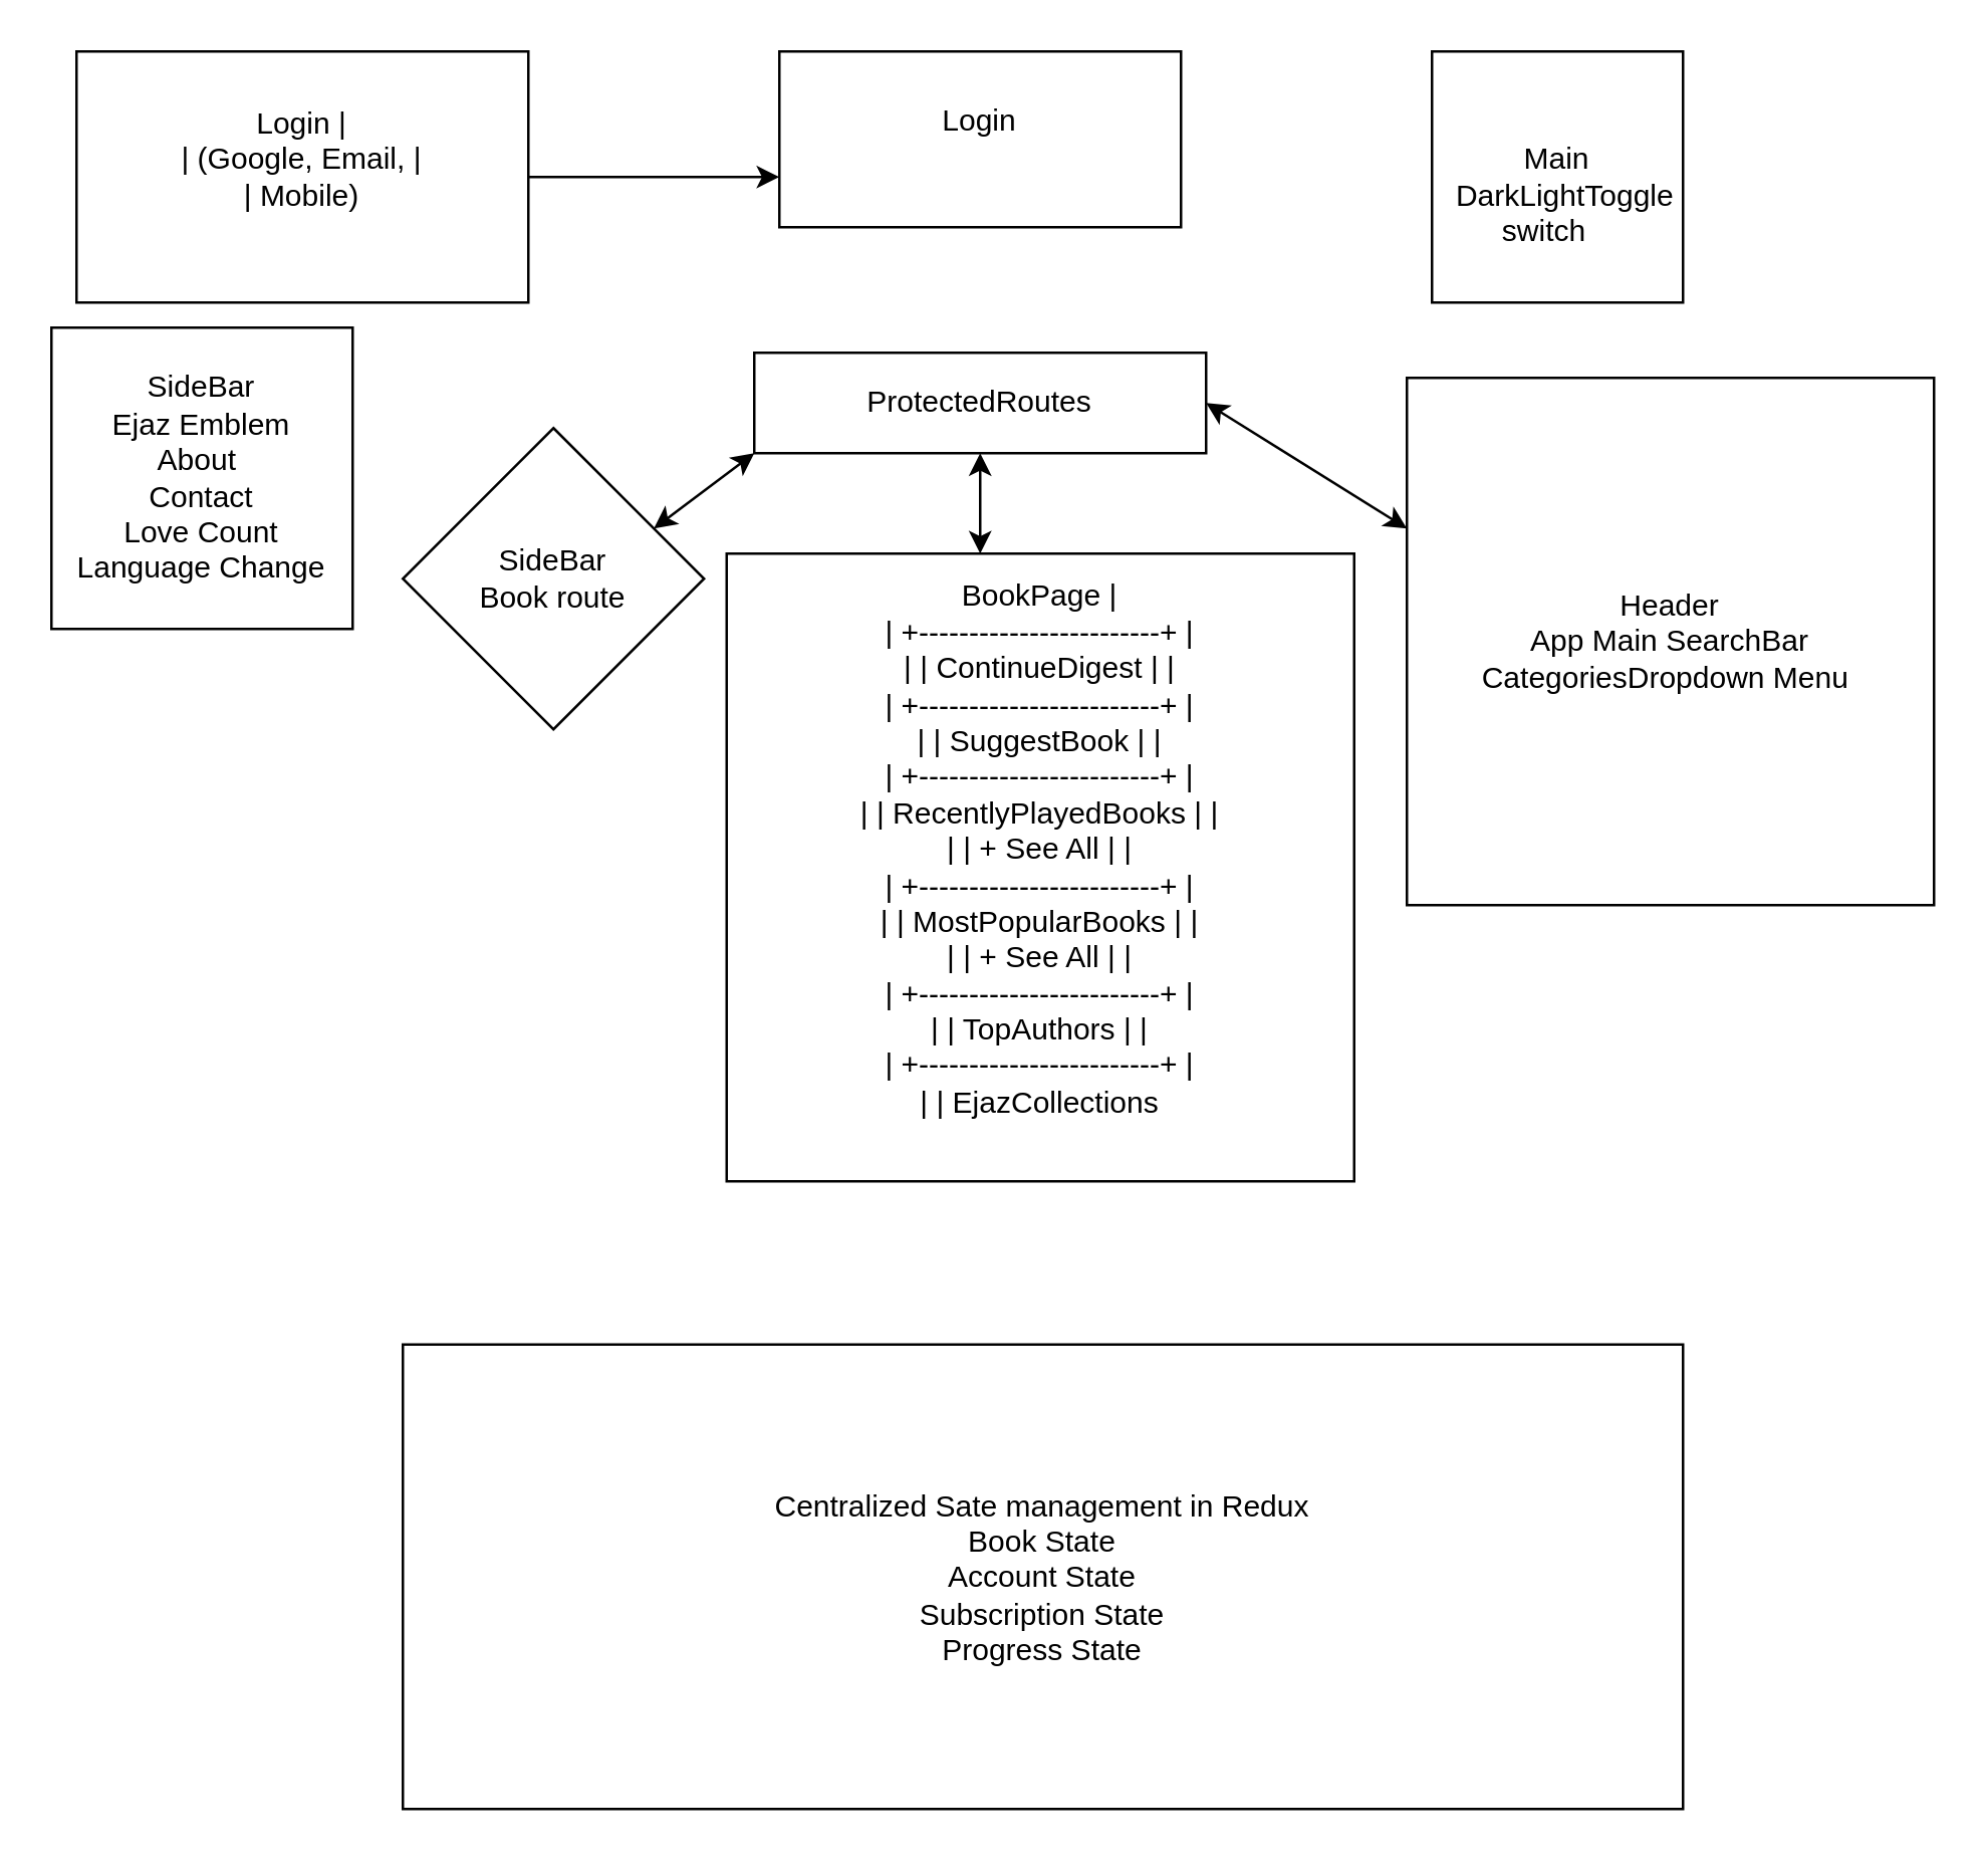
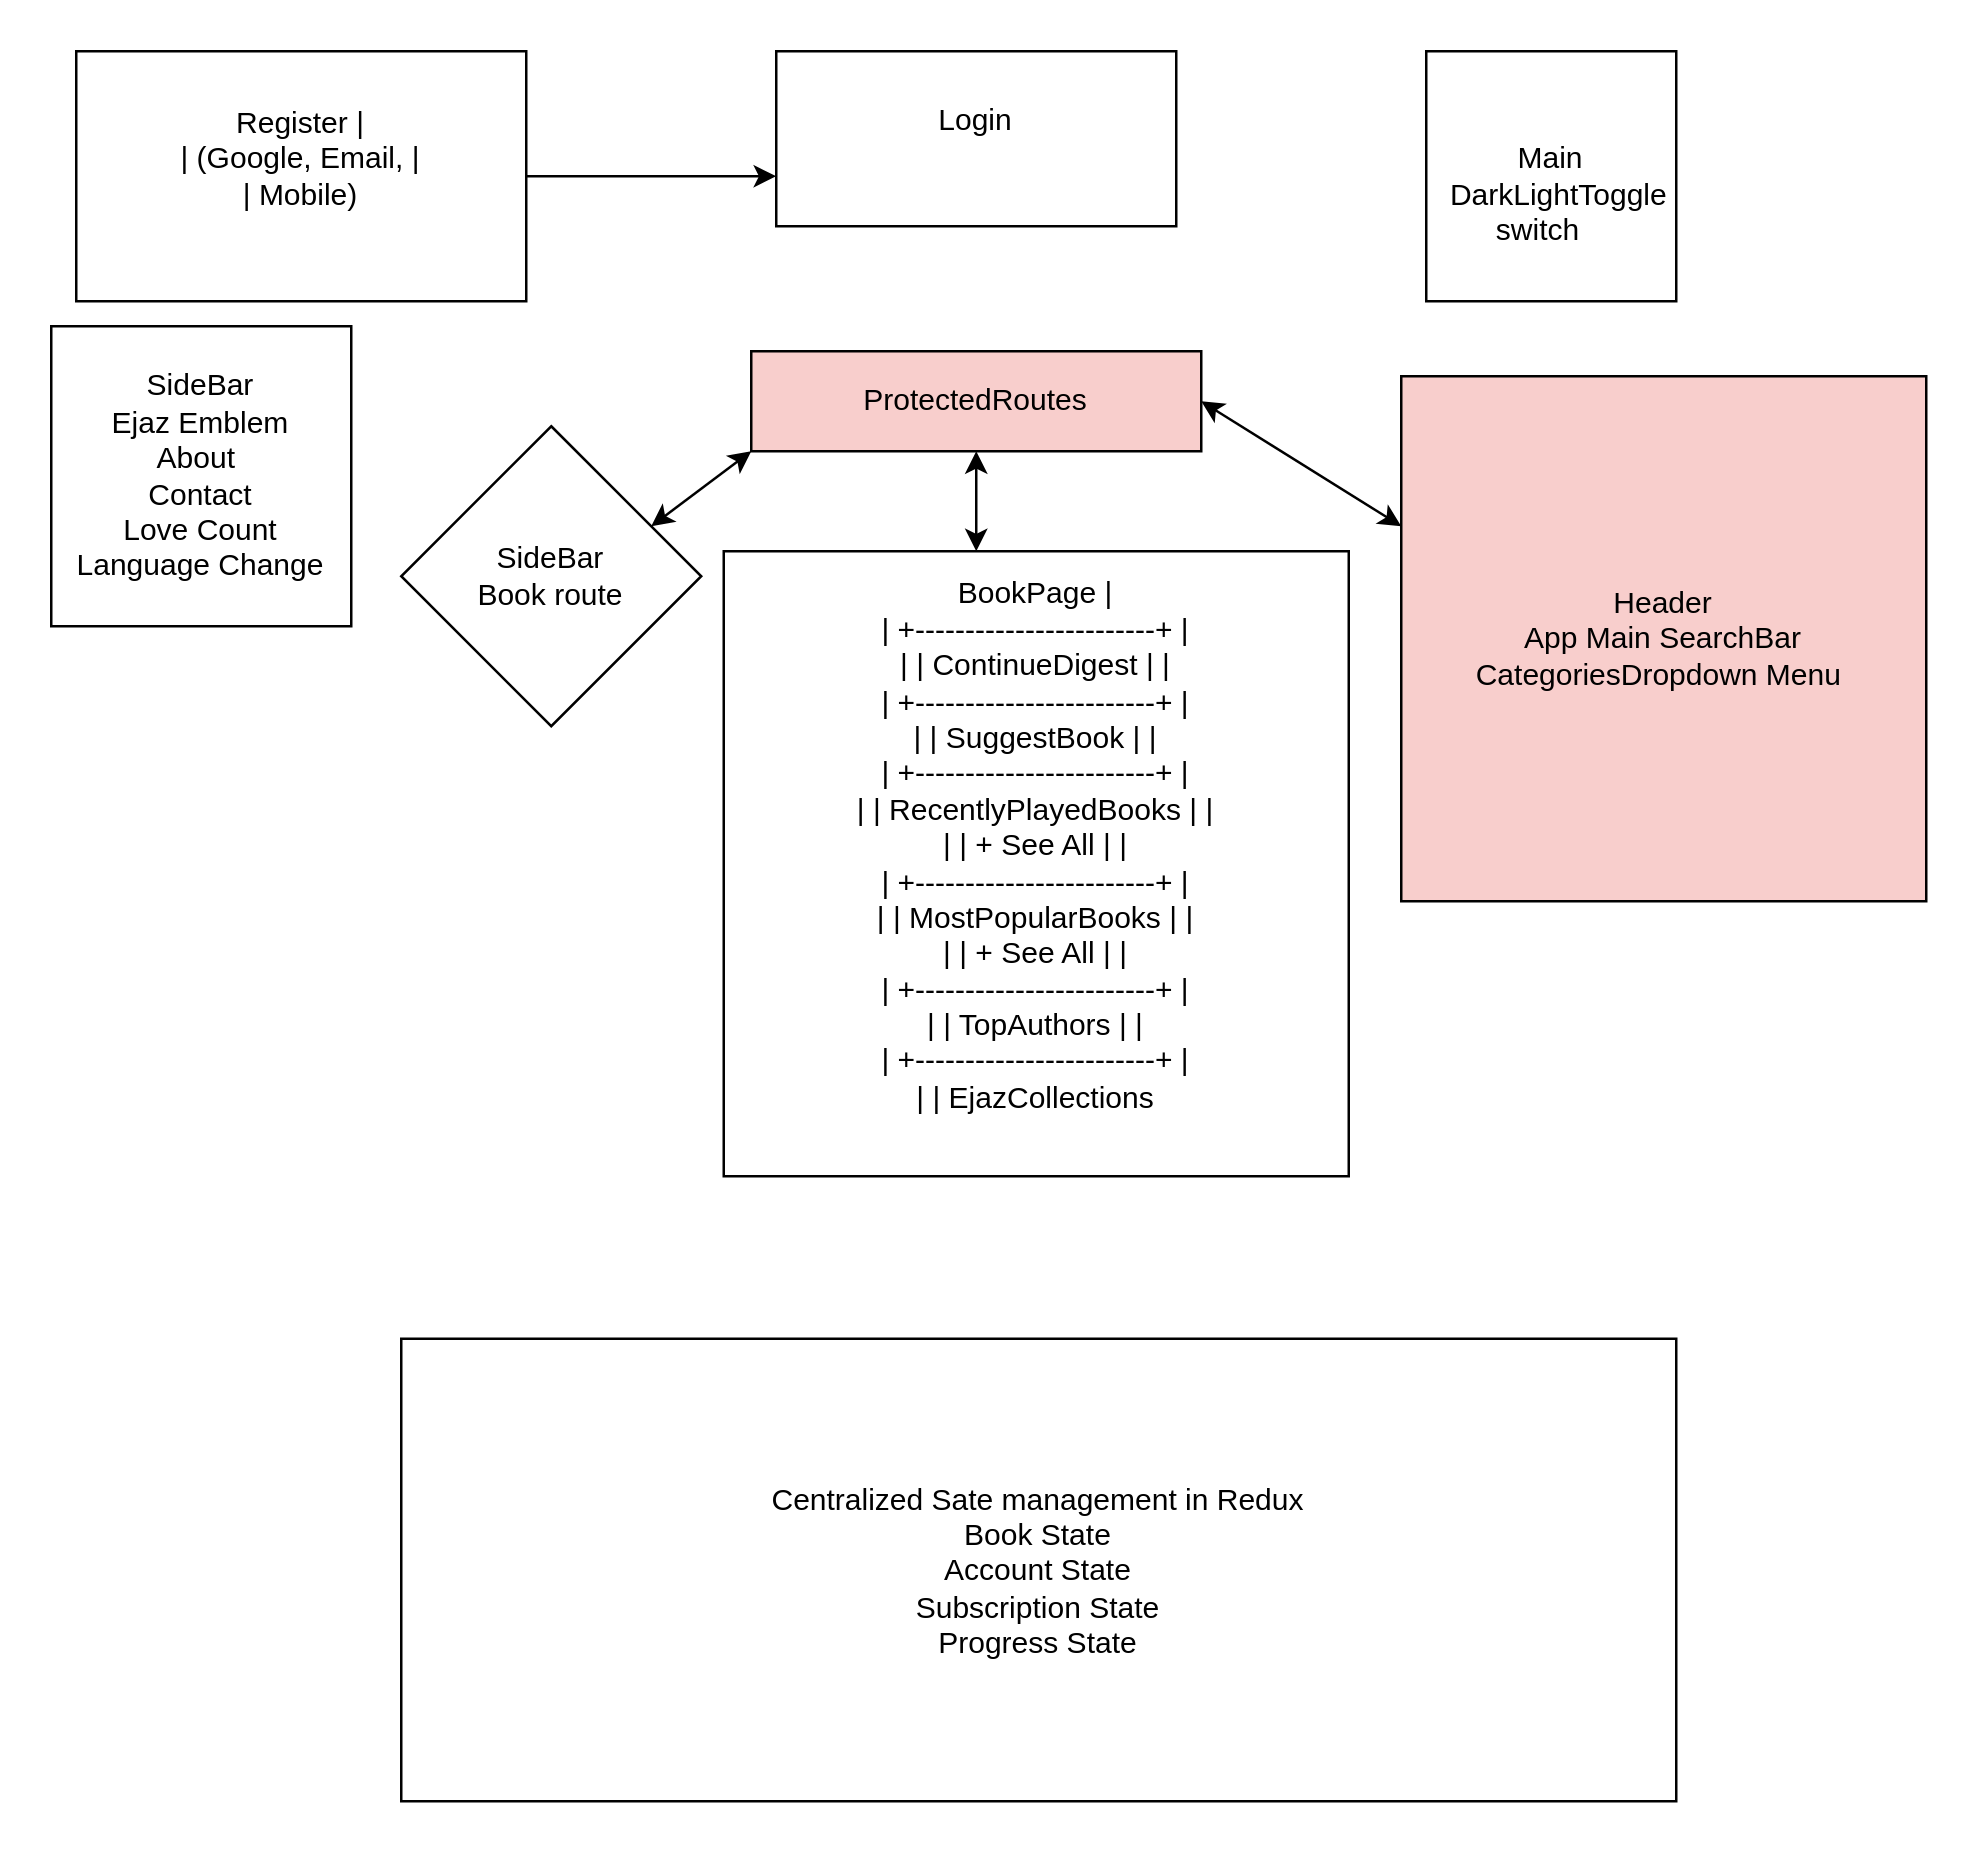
  <mxCell id="0" />
  <mxCell id="1" parent="0" />
- <mxCell id="2" value="&#10;   Login         &lt;span class=&quot;hljs-operator&quot;&gt;|&lt;/span&gt;&#10;&lt;span class=&quot;hljs-operator&quot;&gt;|&lt;/span&gt;  (Google, Email,    &lt;span class=&quot;hljs-operator&quot;&gt;|&lt;/span&gt;&#10;&lt;span class=&quot;hljs-operator&quot;&gt;|&lt;/span&gt;    Mobile) &#10;&#10;" style="rounded=0;whiteSpace=wrap;html=1;" vertex="1" parent="1"><mxGeometry x="30" y="20" width="180" height="100" as="geometry" /></mxCell>
+ <mxCell id="2" value="&#10;   Register         &lt;span class=&quot;hljs-operator&quot;&gt;|&lt;/span&gt;&#10;&lt;span class=&quot;hljs-operator&quot;&gt;|&lt;/span&gt;  (Google, Email,    &lt;span class=&quot;hljs-operator&quot;&gt;|&lt;/span&gt;&#10;&lt;span class=&quot;hljs-operator&quot;&gt;|&lt;/span&gt;    Mobile) &#10;&#10;" style="rounded=0;whiteSpace=wrap;html=1;" vertex="1" parent="1"><mxGeometry x="30" y="20" width="180" height="100" as="geometry" /></mxCell>
  <mxCell id="3" value="" style="endArrow=classic;html=1;rounded=0;" edge="1" parent="1"><mxGeometry width="50" height="50" relative="1" as="geometry"><mxPoint x="210" y="70" as="sourcePoint" /><mxPoint x="310" y="70" as="targetPoint" /></mxGeometry></mxCell>
  <mxCell id="4" value="&#10;    Login   &#10;&#10;" style="rounded=0;whiteSpace=wrap;html=1;" vertex="1" parent="1"><mxGeometry x="310" y="20" width="160" height="70" as="geometry" /></mxCell>
- <mxCell id="5" value="&lt;br&gt;      ProtectedRoutes&lt;div&gt;&lt;br/&gt;&lt;/div&gt;" style="rounded=0;whiteSpace=wrap;html=1;" vertex="1" parent="1"><mxGeometry x="300" y="140" width="180" height="40" as="geometry" /></mxCell>
+ <mxCell id="5" value="&lt;br&gt;      ProtectedRoutes&lt;div&gt;&lt;br/&gt;&lt;/div&gt;" style="rounded=0;whiteSpace=wrap;html=1;fillColor=#f8cecc;" vertex="1" parent="1"><mxGeometry x="300" y="140" width="180" height="40" as="geometry" /></mxCell>
  <mxCell id="6" value="&#10; BookPage            &lt;span class=&quot;hljs-operator&quot;&gt;|&lt;/span&gt;&#10;&lt;span class=&quot;hljs-operator&quot;&gt;|&lt;/span&gt; &lt;span class=&quot;hljs-operator&quot;&gt;+&lt;/span&gt;&lt;span class=&quot;hljs-comment&quot;&gt;------------------------+ |&lt;/span&gt;&#10;&lt;span class=&quot;hljs-operator&quot;&gt;|&lt;/span&gt; &lt;span class=&quot;hljs-operator&quot;&gt;|&lt;/span&gt;   ContinueDigest       &lt;span class=&quot;hljs-operator&quot;&gt;|&lt;/span&gt; &lt;span class=&quot;hljs-operator&quot;&gt;|&lt;/span&gt;&#10;&lt;span class=&quot;hljs-operator&quot;&gt;|&lt;/span&gt; &lt;span class=&quot;hljs-operator&quot;&gt;+&lt;/span&gt;&lt;span class=&quot;hljs-comment&quot;&gt;------------------------+ |&lt;/span&gt;&#10;&lt;span class=&quot;hljs-operator&quot;&gt;|&lt;/span&gt; &lt;span class=&quot;hljs-operator&quot;&gt;|&lt;/span&gt;    SuggestBook         &lt;span class=&quot;hljs-operator&quot;&gt;|&lt;/span&gt; &lt;span class=&quot;hljs-operator&quot;&gt;|&lt;/span&gt;&#10;&lt;span class=&quot;hljs-operator&quot;&gt;|&lt;/span&gt; &lt;span class=&quot;hljs-operator&quot;&gt;+&lt;/span&gt;&lt;span class=&quot;hljs-comment&quot;&gt;------------------------+ |&lt;/span&gt;&#10;&lt;span class=&quot;hljs-operator&quot;&gt;|&lt;/span&gt; &lt;span class=&quot;hljs-operator&quot;&gt;|&lt;/span&gt; RecentlyPlayedBooks    &lt;span class=&quot;hljs-operator&quot;&gt;|&lt;/span&gt; &lt;span class=&quot;hljs-operator&quot;&gt;|&lt;/span&gt;&#10;&lt;span class=&quot;hljs-operator&quot;&gt;|&lt;/span&gt; &lt;span class=&quot;hljs-operator&quot;&gt;|&lt;/span&gt;   &lt;span class=&quot;hljs-operator&quot;&gt;+&lt;/span&gt; See &lt;span class=&quot;hljs-keyword&quot;&gt;All&lt;/span&gt;            &lt;span class=&quot;hljs-operator&quot;&gt;|&lt;/span&gt; &lt;span class=&quot;hljs-operator&quot;&gt;|&lt;/span&gt;&#10;&lt;span class=&quot;hljs-operator&quot;&gt;|&lt;/span&gt; &lt;span class=&quot;hljs-operator&quot;&gt;+&lt;/span&gt;&lt;span class=&quot;hljs-comment&quot;&gt;------------------------+ |&lt;/span&gt;&#10;&lt;span class=&quot;hljs-operator&quot;&gt;|&lt;/span&gt; &lt;span class=&quot;hljs-operator&quot;&gt;|&lt;/span&gt;  MostPopularBooks      &lt;span class=&quot;hljs-operator&quot;&gt;|&lt;/span&gt; &lt;span class=&quot;hljs-operator&quot;&gt;|&lt;/span&gt;&#10;&lt;span class=&quot;hljs-operator&quot;&gt;|&lt;/span&gt; &lt;span class=&quot;hljs-operator&quot;&gt;|&lt;/span&gt;   &lt;span class=&quot;hljs-operator&quot;&gt;+&lt;/span&gt; See &lt;span class=&quot;hljs-keyword&quot;&gt;All&lt;/span&gt;            &lt;span class=&quot;hljs-operator&quot;&gt;|&lt;/span&gt; &lt;span class=&quot;hljs-operator&quot;&gt;|&lt;/span&gt;&#10;&lt;span class=&quot;hljs-operator&quot;&gt;|&lt;/span&gt; &lt;span class=&quot;hljs-operator&quot;&gt;+&lt;/span&gt;&lt;span class=&quot;hljs-comment&quot;&gt;------------------------+ |&lt;/span&gt;&#10;&lt;span class=&quot;hljs-operator&quot;&gt;|&lt;/span&gt; &lt;span class=&quot;hljs-operator&quot;&gt;|&lt;/span&gt;      TopAuthors        &lt;span class=&quot;hljs-operator&quot;&gt;|&lt;/span&gt; &lt;span class=&quot;hljs-operator&quot;&gt;|&lt;/span&gt;&#10;&lt;span class=&quot;hljs-operator&quot;&gt;|&lt;/span&gt; &lt;span class=&quot;hljs-operator&quot;&gt;+&lt;/span&gt;&lt;span class=&quot;hljs-comment&quot;&gt;------------------------+ |&lt;/span&gt;&#10;&lt;span class=&quot;hljs-operator&quot;&gt;|&lt;/span&gt; &lt;span class=&quot;hljs-operator&quot;&gt;|&lt;/span&gt;    EjazCollections   &#10;&#10;" style="whiteSpace=wrap;html=1;aspect=fixed;" vertex="1" parent="1"><mxGeometry x="289" y="220" width="250" height="250" as="geometry" /></mxCell>
  <mxCell id="7" value="" style="endArrow=classic;startArrow=classic;html=1;rounded=0;entryX=0.5;entryY=1;entryDx=0;entryDy=0;" edge="1" parent="1" target="5"><mxGeometry width="50" height="50" relative="1" as="geometry"><mxPoint x="390" y="220" as="sourcePoint" /><mxPoint x="390" y="210" as="targetPoint" /></mxGeometry></mxCell>
  <mxCell id="8" value="&lt;br&gt;       Main    &lt;br&gt;&amp;nbsp; DarkLightToggle switch&amp;nbsp; &amp;nbsp;" style="whiteSpace=wrap;html=1;aspect=fixed;" vertex="1" parent="1"><mxGeometry x="570" y="20" width="100" height="100" as="geometry" /></mxCell>
- <mxCell id="9" value="Header&lt;br&gt;App Main SearchBar  &lt;div&gt;CategoriesDropdown Menu&amp;nbsp;&lt;br&gt;&lt;/div&gt;" style="whiteSpace=wrap;html=1;aspect=fixed;" vertex="1" parent="1"><mxGeometry x="560" y="150" width="210" height="210" as="geometry" /></mxCell>
+ <mxCell id="9" value="Header&lt;br&gt;App Main SearchBar  &lt;div&gt;CategoriesDropdown Menu&amp;nbsp;&lt;br&gt;&lt;/div&gt;" style="whiteSpace=wrap;html=1;aspect=fixed;fillColor=#f8cecc;" vertex="1" parent="1"><mxGeometry x="560" y="150" width="210" height="210" as="geometry" /></mxCell>
  <mxCell id="10" value="" style="endArrow=classic;startArrow=classic;html=1;rounded=0;exitX=1;exitY=0.5;exitDx=0;exitDy=0;" edge="1" parent="1" source="5"><mxGeometry width="50" height="50" relative="1" as="geometry"><mxPoint x="510" y="260" as="sourcePoint" /><mxPoint x="560" y="210" as="targetPoint" /></mxGeometry></mxCell>
  <mxCell id="11" value="SideBar&lt;div&gt;Ejaz Emblem&lt;/div&gt;&lt;div&gt;About&amp;nbsp;&lt;/div&gt;&lt;div&gt;Contact&lt;/div&gt;&lt;div&gt;Love Count&lt;/div&gt;&lt;div&gt;Language Change&lt;/div&gt;" style="whiteSpace=wrap;html=1;aspect=fixed;" vertex="1" parent="1"><mxGeometry x="20" y="130" width="120" height="120" as="geometry" /></mxCell>
  <mxCell id="12" value="SideBar&lt;div&gt;Book route&lt;/div&gt;" style="rhombus;whiteSpace=wrap;html=1;aspect=fixed;" vertex="1" parent="1"><mxGeometry x="160" y="170" width="120" height="120" as="geometry" /></mxCell>
  <mxCell id="13" value="" style="endArrow=classic;startArrow=classic;html=1;rounded=0;exitX=1;exitY=0.25;exitDx=0;exitDy=0;" edge="1" parent="1" source="12"><mxGeometry width="50" height="50" relative="1" as="geometry"><mxPoint x="250" y="230" as="sourcePoint" /><mxPoint x="300" y="180" as="targetPoint" /></mxGeometry></mxCell>
  <mxCell id="14" value="Centralized Sate management in Redux&lt;div&gt;Book State&lt;/div&gt;&lt;div&gt;Account State&lt;/div&gt;&lt;div&gt;Subscription State&lt;/div&gt;&lt;div&gt;Progress State&lt;/div&gt;" style="rounded=0;whiteSpace=wrap;html=1;" vertex="1" parent="1"><mxGeometry x="160" y="535" width="510" height="185" as="geometry" /></mxCell>
